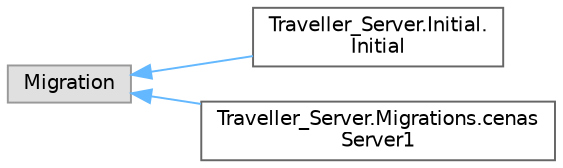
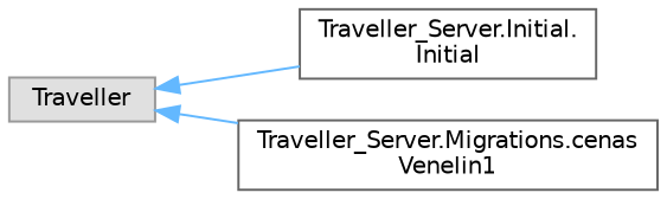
  digraph {
    rankdir=LR
    node [color=grey40 fillcolor=white fontname=Helvetica fontsize=10 shape=box style=filled]
    edge [color=steelblue1 dir=back fontname=Helvetica fontsize=10 labelfontname=Helvetica labelfontsize=10 style=solid]
-   n1 [color=grey60 fillcolor="#E0E0E0" height=0.2 label=Migration width=0.4]
+   n1 [color=grey60 fillcolor="#E0E0E0" height=0.2 label=Traveller width=0.4]
    n2 [height=0.2 label="Traveller_Server.Initial.\lInitial" width=0.4]
-   n3 [height=0.2 label="Traveller_Server.Migrations.cenas\lServer1" width=0.4]
+   n3 [height=0.2 label="Traveller_Server.Migrations.cenas\lVenelin1" width=0.4]
    n1 -> n2
    n1 -> n3
  }
